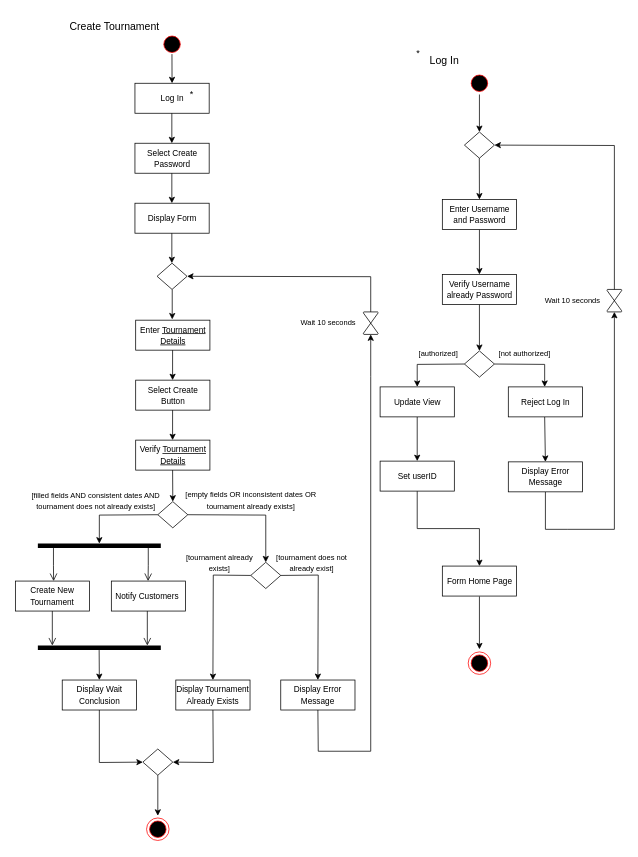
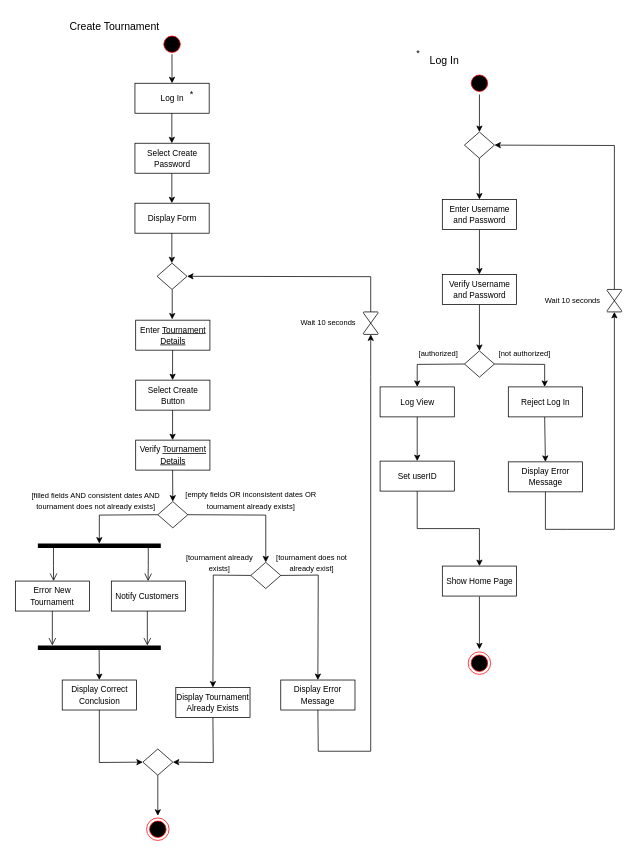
  <mxCell id="0" />
  <mxCell id="1" parent="0" />
  <mxCell id="2" value="" style="ellipse;html=1;shape=startState;fillColor=#000000;strokeColor=#ff0000;" parent="1" vertex="1"><mxGeometry x="214" y="43" width="30" height="30" as="geometry" /></mxCell>
  <mxCell id="3" value="&lt;font style=&quot;font-size: 14px;&quot;&gt;Create Tournament&lt;/font&gt;" style="text;html=1;align=center;verticalAlign=middle;resizable=0;points=[];autosize=1;strokeColor=none;fillColor=none;" parent="1" vertex="1"><mxGeometry x="81.5" y="20" width="140" height="30" as="geometry" /></mxCell>
  <mxCell id="4" value="*" style="text;html=1;align=center;verticalAlign=middle;resizable=0;points=[];autosize=1;strokeColor=none;fillColor=none;" parent="1" vertex="1"><mxGeometry x="542" y="55" width="30" height="30" as="geometry" /></mxCell>
  <mxCell id="5" value="" style="ellipse;html=1;shape=startState;fillColor=#000000;strokeColor=#ff0000;" parent="1" vertex="1"><mxGeometry x="624" y="95" width="30" height="30" as="geometry" /></mxCell>
  <mxCell id="6" value="&lt;font style=&quot;font-size: 11px;&quot;&gt;Log In&lt;/font&gt;" style="rounded=0;whiteSpace=wrap;html=1;" parent="1" vertex="1"><mxGeometry x="179.5" y="110" width="99" height="40" as="geometry" /></mxCell>
  <mxCell id="7" value="" style="endArrow=classic;html=1;rounded=0;exitX=0.496;exitY=0.937;exitDx=0;exitDy=0;exitPerimeter=0;" parent="1" source="2" edge="1"><mxGeometry width="50" height="50" relative="1" as="geometry"><mxPoint x="233" y="70" as="sourcePoint" /><mxPoint x="229" y="110" as="targetPoint" /></mxGeometry></mxCell>
  <mxCell id="8" value="&lt;font style=&quot;font-size: 14px;&quot;&gt;Log In&lt;/font&gt;" style="text;html=1;align=center;verticalAlign=middle;resizable=0;points=[];autosize=1;strokeColor=none;fillColor=none;" parent="1" vertex="1"><mxGeometry x="562" y="65" width="60" height="30" as="geometry" /></mxCell>
  <mxCell id="9" value="" style="endArrow=classic;html=1;rounded=0;exitX=0.5;exitY=1;exitDx=0;exitDy=0;" parent="1" source="5" edge="1"><mxGeometry width="50" height="50" relative="1" as="geometry"><mxPoint x="409" y="205" as="sourcePoint" /><mxPoint x="639" y="175" as="targetPoint" /></mxGeometry></mxCell>
  <mxCell id="10" value="" style="rhombus;whiteSpace=wrap;html=1;" parent="1" vertex="1"><mxGeometry x="619" y="175" width="40" height="35" as="geometry" /></mxCell>
  <mxCell id="11" value="" style="endArrow=classic;html=1;rounded=0;exitX=0.5;exitY=1;exitDx=0;exitDy=0;entryX=0.5;entryY=0;entryDx=0;entryDy=0;" parent="1" edge="1"><mxGeometry width="50" height="50" relative="1" as="geometry"><mxPoint x="638.84" y="210" as="sourcePoint" /><mxPoint x="639" y="265" as="targetPoint" /></mxGeometry></mxCell>
  <mxCell id="12" value="*" style="text;html=1;align=center;verticalAlign=middle;resizable=0;points=[];autosize=1;strokeColor=none;fillColor=none;" parent="1" vertex="1"><mxGeometry x="240" y="110" width="30" height="30" as="geometry" /></mxCell>
  <mxCell id="13" value="" style="endArrow=classic;html=1;rounded=0;exitX=0.5;exitY=1;exitDx=0;exitDy=0;" parent="1" edge="1"><mxGeometry width="50" height="50" relative="1" as="geometry"><mxPoint x="639" y="305" as="sourcePoint" /><mxPoint x="639" y="365" as="targetPoint" /></mxGeometry></mxCell>
  <mxCell id="14" value="" style="endArrow=classic;html=1;rounded=0;exitX=0.5;exitY=1;exitDx=0;exitDy=0;entryX=0.5;entryY=0;entryDx=0;entryDy=0;" parent="1" edge="1"><mxGeometry width="50" height="50" relative="1" as="geometry"><mxPoint x="639" y="405" as="sourcePoint" /><mxPoint x="639" y="467" as="targetPoint" /></mxGeometry></mxCell>
  <mxCell id="15" value="" style="rhombus;whiteSpace=wrap;html=1;" parent="1" vertex="1"><mxGeometry x="619" y="467" width="40" height="35" as="geometry" /></mxCell>
  <mxCell id="16" value="" style="endArrow=classic;html=1;rounded=0;exitX=1;exitY=0.5;exitDx=0;exitDy=0;entryX=0.5;entryY=0;entryDx=0;entryDy=0;" parent="1" source="15" edge="1"><mxGeometry width="50" height="50" relative="1" as="geometry"><mxPoint x="639" y="485" as="sourcePoint" /><mxPoint x="726" y="515" as="targetPoint" /><Array as="points"><mxPoint x="726" y="485" /></Array></mxGeometry></mxCell>
  <mxCell id="17" value="&lt;font style=&quot;font-size: 10px;&quot;&gt;[not authorized]&lt;/font&gt;" style="text;html=1;align=center;verticalAlign=middle;resizable=0;points=[];autosize=1;strokeColor=none;fillColor=none;" parent="1" vertex="1"><mxGeometry x="654" y="455" width="90" height="30" as="geometry" /></mxCell>
  <mxCell id="18" value="" style="endArrow=classic;html=1;rounded=0;exitX=0.5;exitY=1;exitDx=0;exitDy=0;" parent="1" edge="1"><mxGeometry width="50" height="50" relative="1" as="geometry"><mxPoint x="726" y="555" as="sourcePoint" /><mxPoint x="727" y="615" as="targetPoint" /></mxGeometry></mxCell>
  <mxCell id="19" value="" style="endArrow=classic;html=1;rounded=0;entryX=0.5;entryY=1;entryDx=0;entryDy=0;entryPerimeter=0;exitX=0.5;exitY=1;exitDx=0;exitDy=0;" parent="1" source="61" edge="1"><mxGeometry width="50" height="50" relative="1" as="geometry"><mxPoint x="697" y="675" as="sourcePoint" /><mxPoint x="819" y="415" as="targetPoint" /><Array as="points"><mxPoint x="727" y="705" /><mxPoint x="756" y="705" /><mxPoint x="819" y="705" /></Array></mxGeometry></mxCell>
  <mxCell id="20" value="" style="verticalLabelPosition=bottom;verticalAlign=top;html=1;shape=mxgraph.flowchart.collate;" parent="1" vertex="1"><mxGeometry x="809" y="385" width="20" height="30" as="geometry" /></mxCell>
  <mxCell id="21" value="&lt;font style=&quot;font-size: 10px;&quot;&gt;Wait 10 seconds&lt;/font&gt;" style="text;html=1;align=center;verticalAlign=middle;resizable=0;points=[];autosize=1;strokeColor=none;fillColor=none;" parent="1" vertex="1"><mxGeometry x="713" y="384" width="100" height="30" as="geometry" /></mxCell>
  <mxCell id="22" value="" style="endArrow=classic;html=1;rounded=0;entryX=1;entryY=0.5;entryDx=0;entryDy=0;exitX=0.5;exitY=0;exitDx=0;exitDy=0;exitPerimeter=0;" parent="1" source="20" target="10" edge="1"><mxGeometry width="50" height="50" relative="1" as="geometry"><mxPoint x="819" y="465" as="sourcePoint" /><mxPoint x="689" y="195" as="targetPoint" /><Array as="points"><mxPoint x="819" y="193" /></Array></mxGeometry></mxCell>
  <mxCell id="23" value="" style="endArrow=classic;html=1;rounded=0;exitX=0;exitY=0.5;exitDx=0;exitDy=0;entryX=0.5;entryY=0;entryDx=0;entryDy=0;" parent="1" source="15" edge="1"><mxGeometry width="50" height="50" relative="1" as="geometry"><mxPoint x="619" y="502.5" as="sourcePoint" /><mxPoint x="556" y="515" as="targetPoint" /><Array as="points"><mxPoint x="556" y="485" /></Array></mxGeometry></mxCell>
  <mxCell id="24" value="&lt;font style=&quot;font-size: 10px;&quot;&gt;[authorized]&lt;/font&gt;" style="text;html=1;align=center;verticalAlign=middle;resizable=0;points=[];autosize=1;strokeColor=none;fillColor=none;" parent="1" vertex="1"><mxGeometry x="544" y="455" width="80" height="30" as="geometry" /></mxCell>
  <mxCell id="25" value="" style="endArrow=classic;html=1;rounded=0;exitX=0.5;exitY=1;exitDx=0;exitDy=0;" parent="1" edge="1"><mxGeometry width="50" height="50" relative="1" as="geometry"><mxPoint x="556" y="555" as="sourcePoint" /><mxPoint x="556" y="614" as="targetPoint" /></mxGeometry></mxCell>
  <mxCell id="26" value="" style="endArrow=classic;html=1;rounded=0;exitX=0.5;exitY=1;exitDx=0;exitDy=0;entryX=0.5;entryY=0;entryDx=0;entryDy=0;" parent="1" edge="1"><mxGeometry width="50" height="50" relative="1" as="geometry"><mxPoint x="556" y="654" as="sourcePoint" /><mxPoint x="639" y="754" as="targetPoint" /><Array as="points"><mxPoint x="556" y="704" /><mxPoint x="639" y="704" /></Array></mxGeometry></mxCell>
  <mxCell id="27" value="" style="ellipse;html=1;shape=endState;fillColor=#000000;strokeColor=#ff0000;" parent="1" vertex="1"><mxGeometry x="624" y="868.5" width="30" height="30" as="geometry" /></mxCell>
  <mxCell id="28" value="" style="endArrow=classic;html=1;rounded=0;exitX=0.5;exitY=1;exitDx=0;exitDy=0;" parent="1" edge="1"><mxGeometry width="50" height="50" relative="1" as="geometry"><mxPoint x="639" y="794.5" as="sourcePoint" /><mxPoint x="639" y="865" as="targetPoint" /></mxGeometry></mxCell>
  <mxCell id="29" value="" style="rhombus;whiteSpace=wrap;html=1;" parent="1" vertex="1"><mxGeometry x="210" y="668" width="40" height="35" as="geometry" /></mxCell>
  <mxCell id="30" value="" style="endArrow=classic;html=1;rounded=0;entryX=0.5;entryY=0;entryDx=0;entryDy=0;exitX=1;exitY=0.5;exitDx=0;exitDy=0;" parent="1" source="29" target="55" edge="1"><mxGeometry width="50" height="50" relative="1" as="geometry"><mxPoint x="252" y="682" as="sourcePoint" /><mxPoint x="323" y="724" as="targetPoint" /><Array as="points"><mxPoint x="354" y="686" /></Array></mxGeometry></mxCell>
  <mxCell id="31" value="&lt;font style=&quot;font-size: 10px;&quot;&gt;[empty fields OR inconsistent dates OR&lt;br&gt;tournament already exists]&lt;/font&gt;" style="text;html=1;align=center;verticalAlign=middle;resizable=0;points=[];autosize=1;strokeColor=none;fillColor=none;" parent="1" vertex="1"><mxGeometry x="234" y="646" width="200" height="40" as="geometry" /></mxCell>
  <mxCell id="32" value="" style="endArrow=classic;html=1;rounded=0;exitX=0;exitY=0.5;exitDx=0;exitDy=0;entryX=0.5;entryY=0;entryDx=0;entryDy=0;" parent="1" source="29" edge="1"><mxGeometry width="50" height="50" relative="1" as="geometry"><mxPoint x="196" y="683.5" as="sourcePoint" /><mxPoint x="132" y="724" as="targetPoint" /><Array as="points"><mxPoint x="132" y="686" /></Array></mxGeometry></mxCell>
  <mxCell id="33" value="&lt;font style=&quot;font-size: 10px;&quot;&gt;[filled fields AND consistent dates AND&lt;br&gt;tournament does not already exists]&lt;/font&gt;" style="text;html=1;align=center;verticalAlign=middle;resizable=0;points=[];autosize=1;strokeColor=none;fillColor=none;" parent="1" vertex="1"><mxGeometry x="31.5" y="647" width="190" height="40" as="geometry" /></mxCell>
  <mxCell id="34" value="" style="shape=line;html=1;strokeWidth=6;strokeColor=#000000;fillColor=#000000;" parent="1" vertex="1"><mxGeometry x="50" y="722" width="164" height="10" as="geometry" /></mxCell>
  <mxCell id="35" value="" style="edgeStyle=orthogonalEdgeStyle;html=1;verticalAlign=bottom;endArrow=open;endSize=8;strokeColor=#000000;rounded=0;fillColor=#000000;entryX=0.5;entryY=0;entryDx=0;entryDy=0;exitX=0.898;exitY=0.759;exitDx=0;exitDy=0;exitPerimeter=0;" parent="1" source="34" edge="1"><mxGeometry relative="1" as="geometry"><mxPoint x="197" y="774" as="targetPoint" /><mxPoint x="188" y="730" as="sourcePoint" /></mxGeometry></mxCell>
  <mxCell id="36" value="" style="edgeStyle=orthogonalEdgeStyle;html=1;verticalAlign=bottom;endArrow=open;endSize=8;strokeColor=#000000;rounded=0;entryX=0.5;entryY=0;entryDx=0;entryDy=0;exitX=0.127;exitY=0.796;exitDx=0;exitDy=0;exitPerimeter=0;" parent="1" source="34" edge="1"><mxGeometry relative="1" as="geometry"><mxPoint x="71" y="774" as="targetPoint" /><mxPoint x="40" y="732" as="sourcePoint" /></mxGeometry></mxCell>
  <mxCell id="37" value="&lt;font style=&quot;font-size: 11px;&quot;&gt;Select Create Password&lt;/font&gt;" style="rounded=0;whiteSpace=wrap;html=1;" parent="1" vertex="1"><mxGeometry x="179.5" y="190" width="99" height="40" as="geometry" /></mxCell>
  <mxCell id="38" value="&lt;font style=&quot;font-size: 11px;&quot;&gt;Display Form&lt;/font&gt;" style="rounded=0;whiteSpace=wrap;html=1;" parent="1" vertex="1"><mxGeometry x="179.5" y="270" width="99" height="40" as="geometry" /></mxCell>
  <mxCell id="39" value="&lt;font style=&quot;font-size: 11px;&quot;&gt;Enter &lt;u&gt;Tournament Details&lt;/u&gt;&lt;/font&gt;" style="rounded=0;whiteSpace=wrap;html=1;" parent="1" vertex="1"><mxGeometry x="180.5" y="426" width="99" height="40" as="geometry" /></mxCell>
  <mxCell id="40" value="&lt;font style=&quot;font-size: 11px;&quot;&gt;Select Create Button&lt;/font&gt;" style="rounded=0;whiteSpace=wrap;html=1;" parent="1" vertex="1"><mxGeometry x="180.5" y="506" width="99" height="40" as="geometry" /></mxCell>
  <mxCell id="41" value="&lt;font style=&quot;font-size: 11px;&quot;&gt;Verify &lt;u&gt;Tournament Details&lt;/u&gt;&lt;/font&gt;" style="rounded=0;whiteSpace=wrap;html=1;" parent="1" vertex="1"><mxGeometry x="180.5" y="586" width="99" height="40" as="geometry" /></mxCell>
  <mxCell id="42" value="&lt;font style=&quot;font-size: 11px;&quot;&gt;Notify Customers&amp;nbsp;&lt;/font&gt;" style="rounded=0;whiteSpace=wrap;html=1;" parent="1" vertex="1"><mxGeometry x="148" y="774" width="99" height="40" as="geometry" /></mxCell>
- <mxCell id="43" value="&lt;font style=&quot;font-size: 11px;&quot;&gt;Create New Tournament&lt;/font&gt;" style="rounded=0;whiteSpace=wrap;html=1;" parent="1" vertex="1"><mxGeometry x="20" y="774" width="99" height="40" as="geometry" /></mxCell>
- <mxCell id="44" value="&lt;font style=&quot;font-size: 11px;&quot;&gt;Display Wait Conclusion&lt;/font&gt;" style="rounded=0;whiteSpace=wrap;html=1;" parent="1" vertex="1"><mxGeometry x="82.5" y="906" width="99" height="40" as="geometry" /></mxCell>
+ <mxCell id="43" value="&lt;font style=&quot;font-size: 11px;&quot;&gt;Error New Tournament&lt;/font&gt;" style="rounded=0;whiteSpace=wrap;html=1;" parent="1" vertex="1"><mxGeometry x="20" y="774" width="99" height="40" as="geometry" /></mxCell>
+ <mxCell id="44" value="&lt;font style=&quot;font-size: 11px;&quot;&gt;Display Correct Conclusion&lt;/font&gt;" style="rounded=0;whiteSpace=wrap;html=1;" parent="1" vertex="1"><mxGeometry x="82.5" y="906" width="99" height="40" as="geometry" /></mxCell>
  <mxCell id="45" value="" style="endArrow=classic;html=1;rounded=0;exitX=0.5;exitY=1;exitDx=0;exitDy=0;" parent="1" edge="1"><mxGeometry width="50" height="50" relative="1" as="geometry"><mxPoint x="228.71" y="150" as="sourcePoint" /><mxPoint x="228.71" y="190" as="targetPoint" /></mxGeometry></mxCell>
  <mxCell id="46" value="" style="endArrow=classic;html=1;rounded=0;exitX=0.5;exitY=1;exitDx=0;exitDy=0;" parent="1" edge="1"><mxGeometry width="50" height="50" relative="1" as="geometry"><mxPoint x="228.71" y="230" as="sourcePoint" /><mxPoint x="228.71" y="270" as="targetPoint" /></mxGeometry></mxCell>
  <mxCell id="47" value="" style="endArrow=classic;html=1;rounded=0;exitX=0.5;exitY=1;exitDx=0;exitDy=0;" parent="1" edge="1"><mxGeometry width="50" height="50" relative="1" as="geometry"><mxPoint x="228.71" y="310" as="sourcePoint" /><mxPoint x="228.71" y="350" as="targetPoint" /></mxGeometry></mxCell>
  <mxCell id="48" value="" style="endArrow=classic;html=1;rounded=0;exitX=0.5;exitY=1;exitDx=0;exitDy=0;" parent="1" edge="1"><mxGeometry width="50" height="50" relative="1" as="geometry"><mxPoint x="229.71" y="466" as="sourcePoint" /><mxPoint x="229.71" y="506" as="targetPoint" /></mxGeometry></mxCell>
  <mxCell id="49" value="" style="endArrow=classic;html=1;rounded=0;exitX=0.5;exitY=1;exitDx=0;exitDy=0;" parent="1" edge="1"><mxGeometry width="50" height="50" relative="1" as="geometry"><mxPoint x="229.71" y="546" as="sourcePoint" /><mxPoint x="229.71" y="586" as="targetPoint" /></mxGeometry></mxCell>
  <mxCell id="50" value="" style="endArrow=classic;html=1;rounded=0;exitX=0.5;exitY=1;exitDx=0;exitDy=0;entryX=0.5;entryY=0;entryDx=0;entryDy=0;" parent="1" target="29" edge="1"><mxGeometry width="50" height="50" relative="1" as="geometry"><mxPoint x="229.72" y="626" as="sourcePoint" /><mxPoint x="229.72" y="666" as="targetPoint" /></mxGeometry></mxCell>
  <mxCell id="51" value="" style="shape=line;html=1;strokeWidth=6;strokeColor=#000000;fillColor=#000000;" parent="1" vertex="1"><mxGeometry x="50" y="858" width="164" height="10" as="geometry" /></mxCell>
  <mxCell id="52" value="" style="edgeStyle=orthogonalEdgeStyle;html=1;verticalAlign=bottom;endArrow=open;endSize=8;strokeColor=#000000;rounded=0;entryX=0.5;entryY=0;entryDx=0;entryDy=0;exitX=0.128;exitY=0.636;exitDx=0;exitDy=0;exitPerimeter=0;" parent="1" edge="1"><mxGeometry relative="1" as="geometry"><mxPoint x="69.29" y="860" as="targetPoint" /><mxPoint x="69.29" y="814" as="sourcePoint" /></mxGeometry></mxCell>
  <mxCell id="53" value="" style="edgeStyle=orthogonalEdgeStyle;html=1;verticalAlign=bottom;endArrow=open;endSize=8;strokeColor=#000000;rounded=0;exitX=0.128;exitY=0.636;exitDx=0;exitDy=0;exitPerimeter=0;" parent="1" edge="1"><mxGeometry relative="1" as="geometry"><mxPoint x="196" y="860" as="targetPoint" /><mxPoint x="196" y="814" as="sourcePoint" /></mxGeometry></mxCell>
  <mxCell id="54" value="" style="endArrow=classic;html=1;rounded=0;exitX=0.5;exitY=1;exitDx=0;exitDy=0;entryX=0.5;entryY=0;entryDx=0;entryDy=0;" parent="1" edge="1"><mxGeometry width="50" height="50" relative="1" as="geometry"><mxPoint x="131.74" y="866" as="sourcePoint" /><mxPoint x="132.02" y="906" as="targetPoint" /></mxGeometry></mxCell>
  <mxCell id="55" value="" style="rhombus;whiteSpace=wrap;html=1;" parent="1" vertex="1"><mxGeometry x="334" y="749" width="40" height="35" as="geometry" /></mxCell>
  <mxCell id="56" value="&lt;font style=&quot;font-size: 11px;&quot;&gt;Enter Username and Password&lt;/font&gt;" style="rounded=0;whiteSpace=wrap;html=1;" parent="1" vertex="1"><mxGeometry x="589.5" y="265" width="99" height="40" as="geometry" /></mxCell>
- <mxCell id="57" value="&lt;font style=&quot;font-size: 11px;&quot;&gt;Verify Username already Password&lt;/font&gt;" style="rounded=0;whiteSpace=wrap;html=1;" parent="1" vertex="1"><mxGeometry x="589.5" y="365" width="99" height="40" as="geometry" /></mxCell>
+ <mxCell id="57" value="&lt;font style=&quot;font-size: 11px;&quot;&gt;Verify Username and Password&lt;/font&gt;" style="rounded=0;whiteSpace=wrap;html=1;" parent="1" vertex="1"><mxGeometry x="589.5" y="365" width="99" height="40" as="geometry" /></mxCell>
  <mxCell id="58" value="&lt;font style=&quot;font-size: 11px;&quot;&gt;Reject Log In&lt;/font&gt;" style="rounded=0;whiteSpace=wrap;html=1;" parent="1" vertex="1"><mxGeometry x="677.5" y="515" width="99" height="40" as="geometry" /></mxCell>
  <mxCell id="59" value="&lt;font style=&quot;font-size: 11px;&quot;&gt;Set userID&lt;/font&gt;" style="rounded=0;whiteSpace=wrap;html=1;" parent="1" vertex="1"><mxGeometry x="506.5" y="614" width="99" height="40" as="geometry" /></mxCell>
- <mxCell id="60" value="&lt;font style=&quot;font-size: 11px;&quot;&gt;Update View&lt;/font&gt;" style="rounded=0;whiteSpace=wrap;html=1;" parent="1" vertex="1"><mxGeometry x="506.5" y="515" width="99" height="40" as="geometry" /></mxCell>
+ <mxCell id="60" value="&lt;font style=&quot;font-size: 11px;&quot;&gt;Log View&lt;/font&gt;" style="rounded=0;whiteSpace=wrap;html=1;" parent="1" vertex="1"><mxGeometry x="506.5" y="515" width="99" height="40" as="geometry" /></mxCell>
  <mxCell id="61" value="&lt;font style=&quot;font-size: 11px;&quot;&gt;Display Error Message&lt;/font&gt;" style="rounded=0;whiteSpace=wrap;html=1;" parent="1" vertex="1"><mxGeometry x="677.5" y="615" width="99" height="40" as="geometry" /></mxCell>
- <mxCell id="62" value="&lt;font style=&quot;font-size: 11px;&quot;&gt;Form Home Page&lt;/font&gt;" style="rounded=0;whiteSpace=wrap;html=1;" parent="1" vertex="1"><mxGeometry x="589.5" y="754" width="99" height="40" as="geometry" /></mxCell>
- <mxCell id="63" value="&lt;font style=&quot;font-size: 11px;&quot;&gt;Display Tournament Already Exists&lt;/font&gt;" style="rounded=0;whiteSpace=wrap;html=1;" parent="1" vertex="1"><mxGeometry x="234" y="906" width="99" height="40" as="geometry" /></mxCell>
+ <mxCell id="62" value="&lt;font style=&quot;font-size: 11px;&quot;&gt;Show Home Page&lt;/font&gt;" style="rounded=0;whiteSpace=wrap;html=1;" parent="1" vertex="1"><mxGeometry x="589.5" y="754" width="99" height="40" as="geometry" /></mxCell>
+ <mxCell id="63" value="&lt;font style=&quot;font-size: 11px;&quot;&gt;Display Tournament Already Exists&lt;/font&gt;" style="rounded=0;whiteSpace=wrap;html=1;" parent="1" vertex="1"><mxGeometry x="234" y="916" width="99" height="40" as="geometry" /></mxCell>
  <mxCell id="64" value="" style="endArrow=classic;html=1;rounded=0;exitX=0;exitY=0.5;exitDx=0;exitDy=0;entryX=0.5;entryY=0;entryDx=0;entryDy=0;" parent="1" source="55" target="63" edge="1"><mxGeometry width="50" height="50" relative="1" as="geometry"><mxPoint x="354.5" y="766.5" as="sourcePoint" /><mxPoint x="314" y="818" as="targetPoint" /><Array as="points"><mxPoint x="284" y="766" /></Array></mxGeometry></mxCell>
  <mxCell id="65" value="" style="rhombus;whiteSpace=wrap;html=1;" parent="1" vertex="1"><mxGeometry x="190" y="998" width="40" height="35" as="geometry" /></mxCell>
  <mxCell id="66" value="" style="ellipse;html=1;shape=endState;fillColor=#000000;strokeColor=#ff0000;" parent="1" vertex="1"><mxGeometry x="195" y="1090" width="30" height="30" as="geometry" /></mxCell>
  <mxCell id="67" value="" style="endArrow=classic;html=1;rounded=0;exitX=0.5;exitY=1;exitDx=0;exitDy=0;" parent="1" source="65" edge="1"><mxGeometry width="50" height="50" relative="1" as="geometry"><mxPoint x="230.5" y="1046" as="sourcePoint" /><mxPoint x="210" y="1087" as="targetPoint" /></mxGeometry></mxCell>
  <mxCell id="68" value="" style="endArrow=classic;html=1;rounded=0;exitX=0.5;exitY=1;exitDx=0;exitDy=0;entryX=0;entryY=0.5;entryDx=0;entryDy=0;" parent="1" source="44" target="65" edge="1"><mxGeometry width="50" height="50" relative="1" as="geometry"><mxPoint x="141.74" y="969.5" as="sourcePoint" /><mxPoint x="142.02" y="1009.5" as="targetPoint" /><Array as="points"><mxPoint x="132" y="1016" /></Array></mxGeometry></mxCell>
  <mxCell id="69" value="" style="endArrow=classic;html=1;rounded=0;entryX=1;entryY=0.5;entryDx=0;entryDy=0;exitX=0.5;exitY=1;exitDx=0;exitDy=0;" parent="1" source="63" target="65" edge="1"><mxGeometry width="50" height="50" relative="1" as="geometry"><mxPoint x="319.5" y="946" as="sourcePoint" /><mxPoint x="279.5" y="1006" as="targetPoint" /><Array as="points"><mxPoint x="284" y="1016" /></Array></mxGeometry></mxCell>
  <mxCell id="70" value="&lt;font style=&quot;font-size: 10px;&quot;&gt;[tournament already&lt;br&gt;exists]&lt;/font&gt;" style="text;html=1;align=center;verticalAlign=middle;resizable=0;points=[];autosize=1;strokeColor=none;fillColor=none;" parent="1" vertex="1"><mxGeometry x="237" y="729" width="110" height="40" as="geometry" /></mxCell>
  <mxCell id="71" value="&lt;font style=&quot;font-size: 10px;&quot;&gt;[tournament does not&lt;br&gt;already exist]&lt;/font&gt;" style="text;html=1;align=center;verticalAlign=middle;resizable=0;points=[];autosize=1;strokeColor=none;fillColor=none;" parent="1" vertex="1"><mxGeometry x="355" y="729" width="120" height="40" as="geometry" /></mxCell>
  <mxCell id="72" value="&lt;font style=&quot;font-size: 11px;&quot;&gt;Display Error Message&lt;/font&gt;" style="rounded=0;whiteSpace=wrap;html=1;" parent="1" vertex="1"><mxGeometry x="374" y="906" width="99" height="40" as="geometry" /></mxCell>
  <mxCell id="73" value="" style="endArrow=classic;html=1;rounded=0;exitX=1;exitY=0.5;exitDx=0;exitDy=0;entryX=0.5;entryY=0;entryDx=0;entryDy=0;" parent="1" source="55" target="72" edge="1"><mxGeometry width="50" height="50" relative="1" as="geometry"><mxPoint x="354" y="777" as="sourcePoint" /><mxPoint x="304" y="916" as="targetPoint" /><Array as="points"><mxPoint x="424" y="766" /></Array></mxGeometry></mxCell>
  <mxCell id="74" value="" style="endArrow=classic;html=1;rounded=0;exitX=0.5;exitY=1;exitDx=0;exitDy=0;" parent="1" edge="1"><mxGeometry width="50" height="50" relative="1" as="geometry"><mxPoint x="229.23" y="385" as="sourcePoint" /><mxPoint x="229.23" y="425" as="targetPoint" /></mxGeometry></mxCell>
  <mxCell id="75" value="" style="rhombus;whiteSpace=wrap;html=1;" parent="1" vertex="1"><mxGeometry x="209" y="350" width="40" height="35" as="geometry" /></mxCell>
  <mxCell id="76" value="" style="endArrow=classic;html=1;rounded=0;exitX=0.5;exitY=1;exitDx=0;exitDy=0;entryX=0.5;entryY=1;entryDx=0;entryDy=0;entryPerimeter=0;" parent="1" source="72" target="77" edge="1"><mxGeometry width="50" height="50" relative="1" as="geometry"><mxPoint x="464" y="795" as="sourcePoint" /><mxPoint x="414" y="501" as="targetPoint" /><Array as="points"><mxPoint x="424" y="1001" /><mxPoint x="494" y="1001" /><mxPoint x="494" y="501" /></Array></mxGeometry></mxCell>
  <mxCell id="77" value="" style="verticalLabelPosition=bottom;verticalAlign=top;html=1;shape=mxgraph.flowchart.collate;" parent="1" vertex="1"><mxGeometry x="484" y="415" width="20" height="30" as="geometry" /></mxCell>
  <mxCell id="78" value="&lt;font style=&quot;font-size: 10px;&quot;&gt;Wait 10 seconds&lt;/font&gt;" style="text;html=1;align=center;verticalAlign=middle;resizable=0;points=[];autosize=1;strokeColor=none;fillColor=none;" parent="1" vertex="1"><mxGeometry x="387" y="414" width="100" height="30" as="geometry" /></mxCell>
  <mxCell id="79" value="" style="endArrow=classic;html=1;rounded=0;exitX=0.5;exitY=0;exitDx=0;exitDy=0;entryX=1;entryY=0.5;entryDx=0;entryDy=0;exitPerimeter=0;" parent="1" source="77" target="75" edge="1"><mxGeometry width="50" height="50" relative="1" as="geometry"><mxPoint x="433.2" y="350" as="sourcePoint" /><mxPoint x="433.2" y="390" as="targetPoint" /><Array as="points"><mxPoint x="494" y="368" /></Array></mxGeometry></mxCell>
